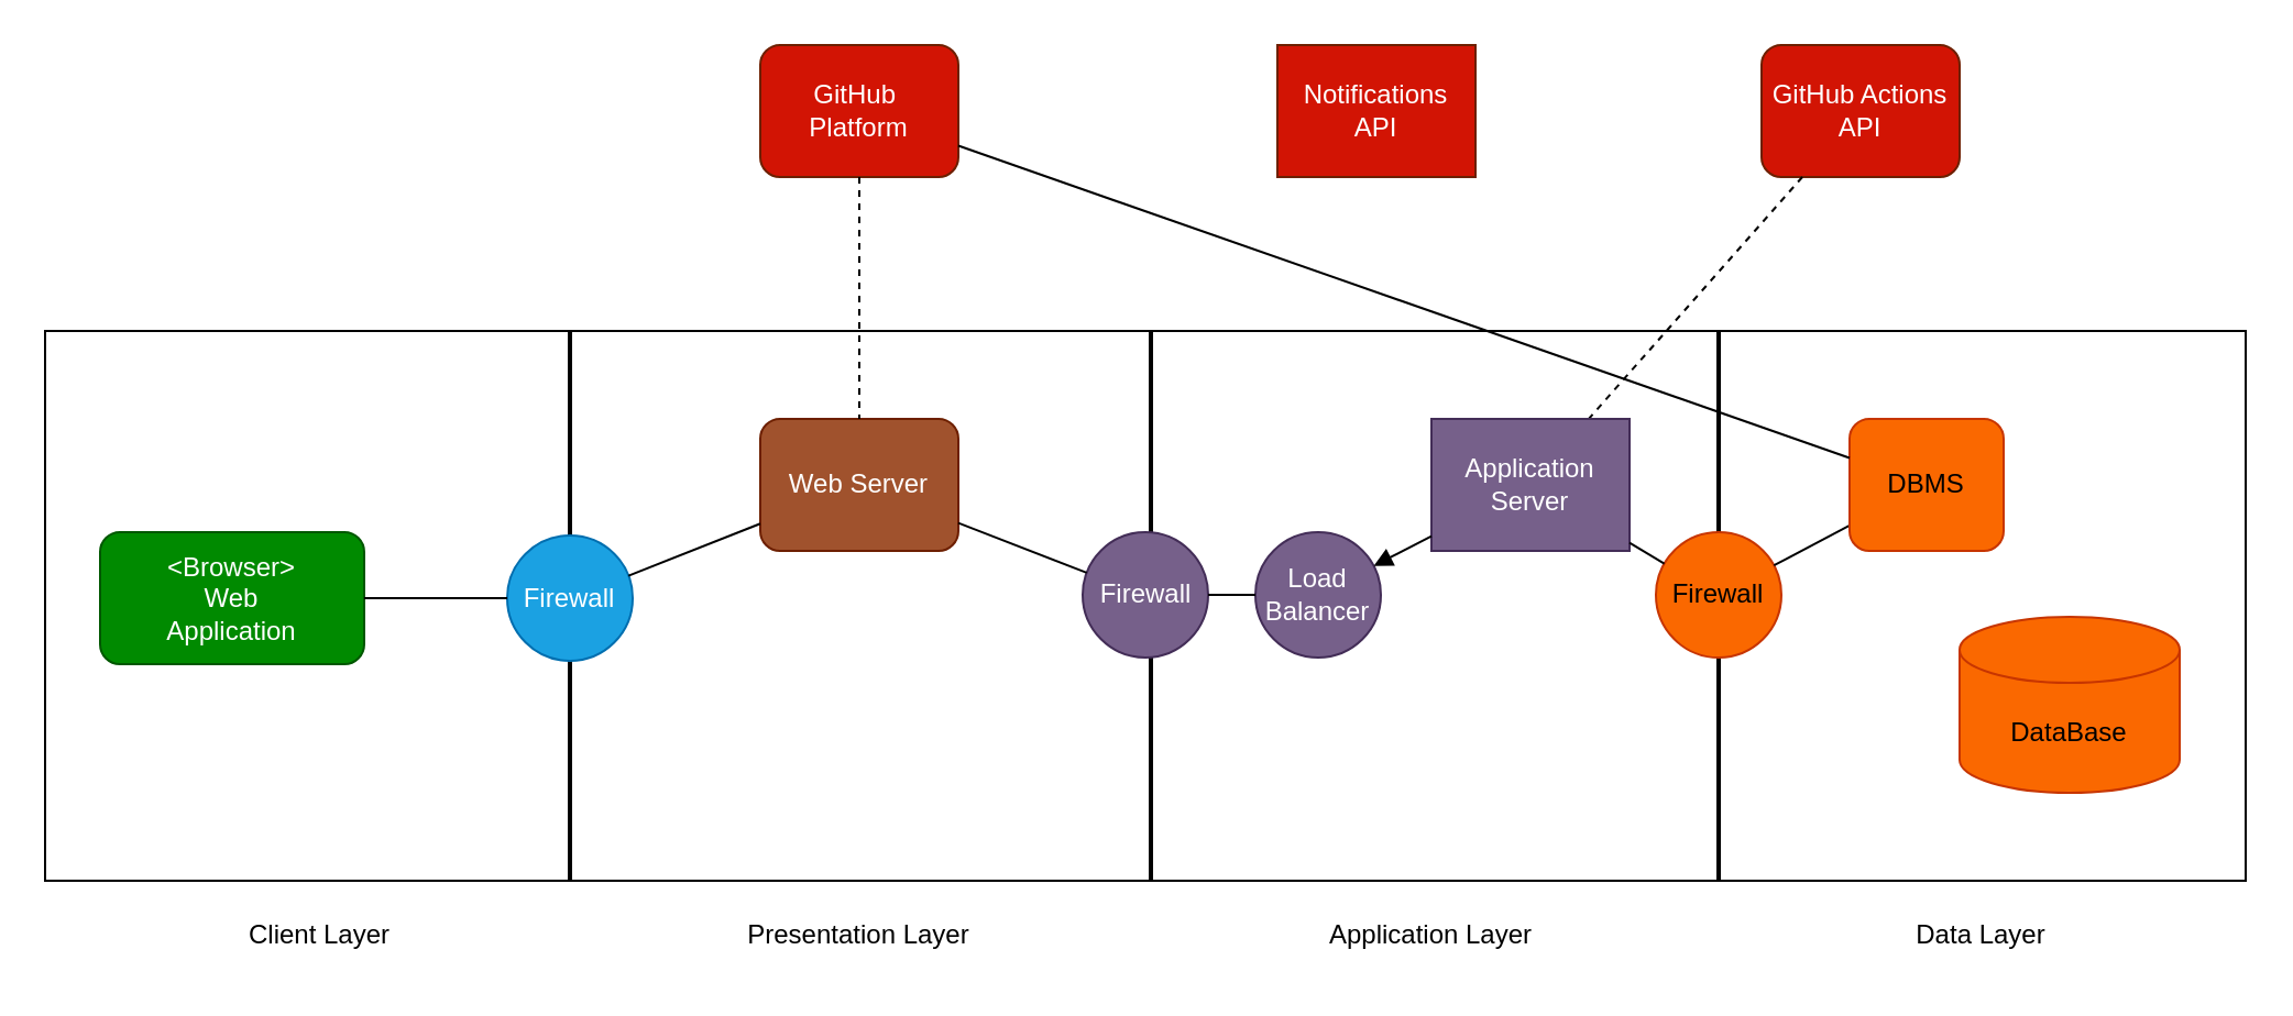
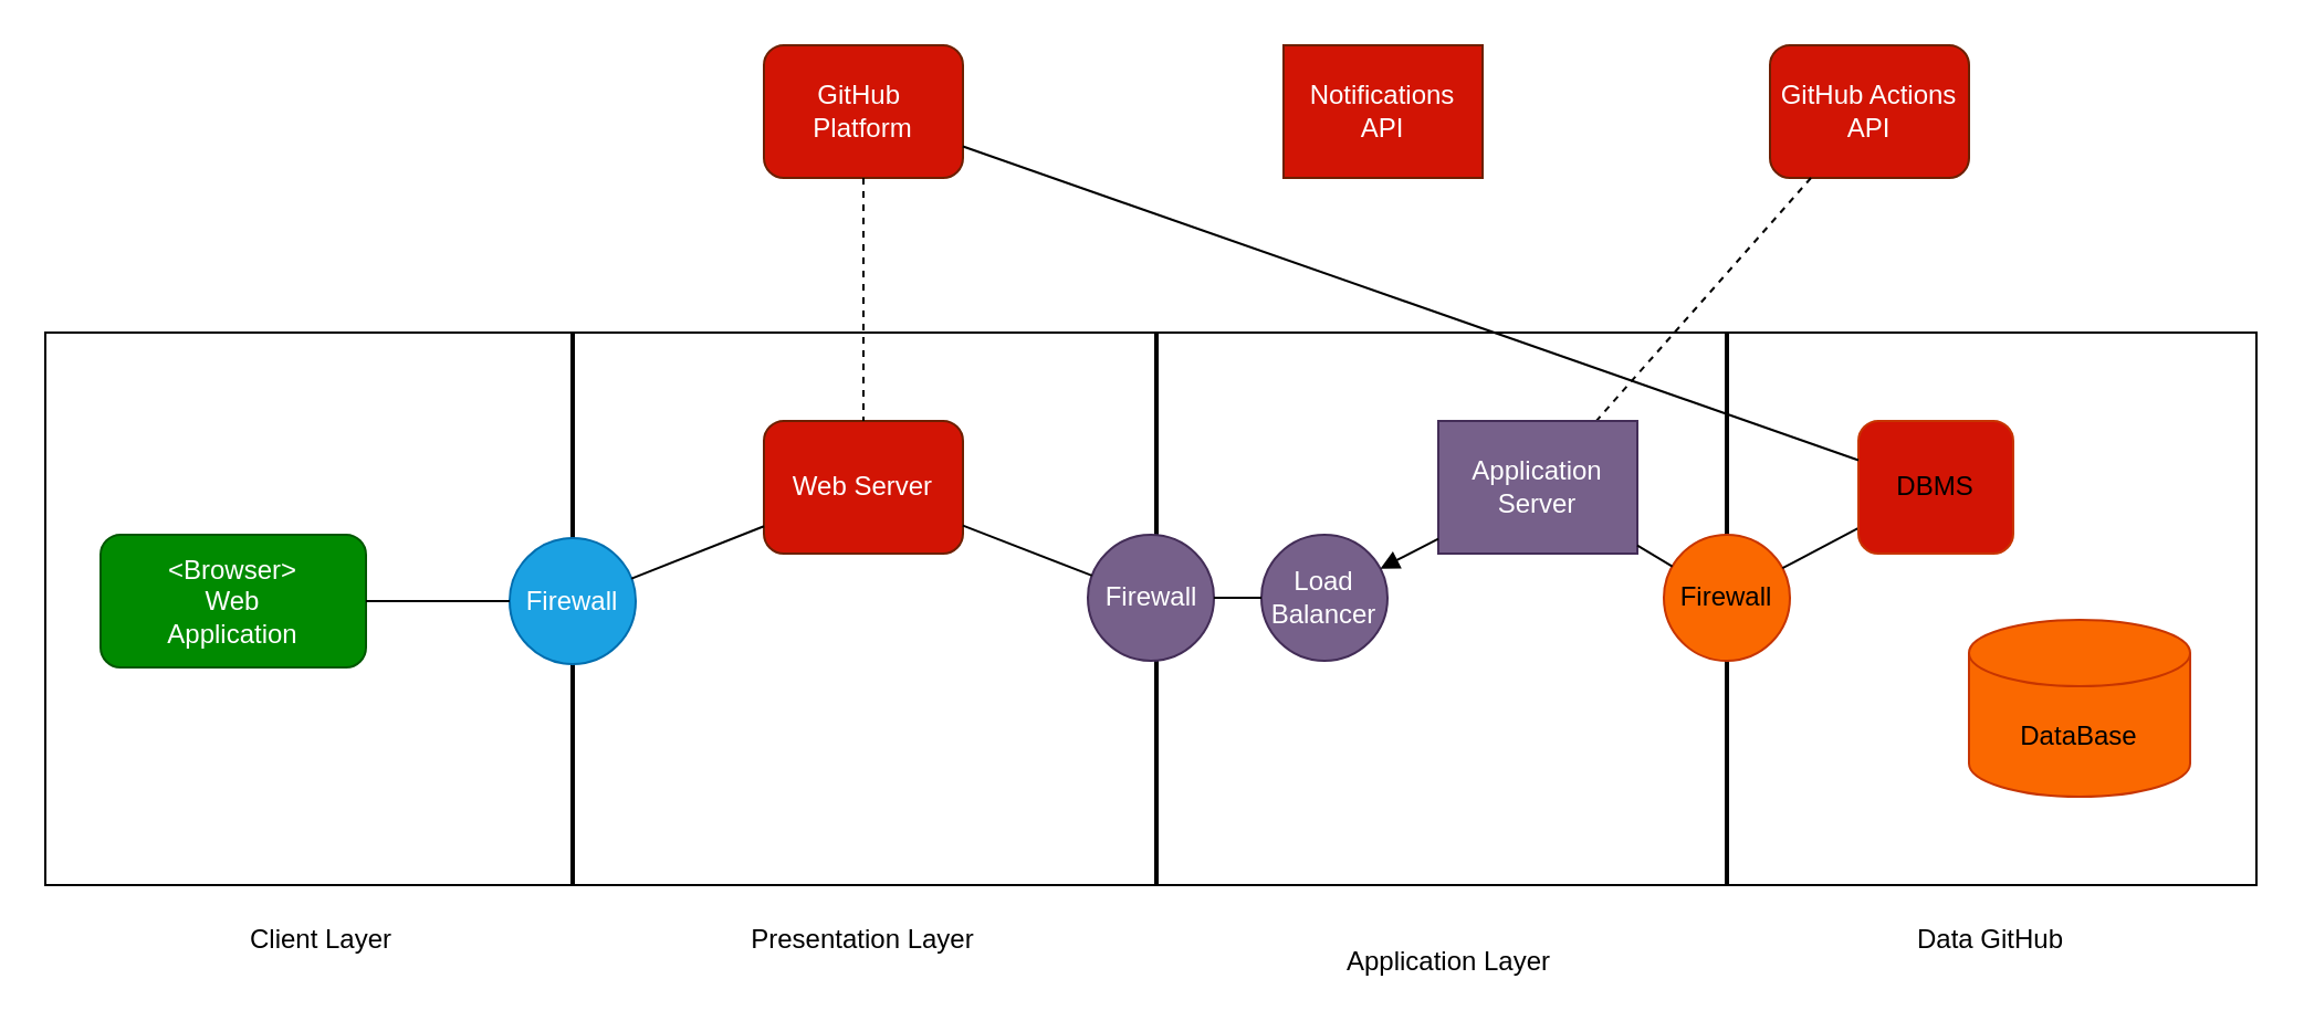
  <mxCell id="0" />
  <mxCell id="1" parent="0" />
  <mxCell id="2" value="" style="rounded=0;whiteSpace=wrap;html=1;" vertex="1" parent="1"><mxGeometry x="20" y="150" width="1000" height="250" as="geometry" /></mxCell>
  <mxCell id="3" value="" style="line;strokeWidth=2;direction=south;html=1;" vertex="1" parent="1"><mxGeometry x="257" y="150" width="3" height="250" as="geometry" /></mxCell>
  <mxCell id="4" value="" style="line;strokeWidth=2;direction=south;html=1;" vertex="1" parent="1"><mxGeometry x="521" y="150" width="3" height="250" as="geometry" /></mxCell>
  <mxCell id="5" value="" style="line;strokeWidth=2;direction=south;html=1;" vertex="1" parent="1"><mxGeometry x="779" y="150" width="3" height="250" as="geometry" /></mxCell>
  <mxCell id="6" value="&lt;div&gt;&amp;lt;Browser&amp;gt;&lt;/div&gt;&lt;div&gt;Web&lt;/div&gt;&lt;div&gt;Application&lt;br&gt;&lt;/div&gt;" style="rounded=1;whiteSpace=wrap;html=1;fillColor=#008a00;fontColor=#ffffff;strokeColor=#005700;" vertex="1" parent="1"><mxGeometry x="45" y="241.5" width="120" height="60" as="geometry" /></mxCell>
  <mxCell id="7" value="Firewall" style="ellipse;whiteSpace=wrap;html=1;aspect=fixed;fillColor=#1ba1e2;fontColor=#ffffff;strokeColor=#006EAF;" vertex="1" parent="1"><mxGeometry x="230" y="243" width="57" height="57" as="geometry" /></mxCell>
  <mxCell id="8" value="" style="endArrow=none;html=1;rounded=0;entryX=0;entryY=0.5;entryDx=0;entryDy=0;exitX=1;exitY=0.5;exitDx=0;exitDy=0;" edge="1" parent="1" source="6" target="7"><mxGeometry width="50" height="50" relative="1" as="geometry"><mxPoint x="170" y="300" as="sourcePoint" /><mxPoint x="220" y="250" as="targetPoint" /></mxGeometry></mxCell>
- <mxCell id="9" value="Web Server" style="rounded=1;whiteSpace=wrap;html=1;fillColor=#a0522d;fontColor=#ffffff;strokeColor=#6D1F00;" vertex="1" parent="1"><mxGeometry x="345" y="190" width="90" height="60" as="geometry" /></mxCell>
+ <mxCell id="9" value="Web Server" style="rounded=1;whiteSpace=wrap;html=1;fillColor=#d21404;fontColor=#ffffff;strokeColor=#6D1F00;" vertex="1" parent="1"><mxGeometry x="345" y="190" width="90" height="60" as="geometry" /></mxCell>
  <mxCell id="10" value="" style="endArrow=none;html=1;rounded=0;" edge="1" parent="1" source="7" target="9"><mxGeometry width="50" height="50" relative="1" as="geometry"><mxPoint x="300" y="271" as="sourcePoint" /><mxPoint x="380" y="272" as="targetPoint" /></mxGeometry></mxCell>
  <mxCell id="11" value="&lt;div&gt;GitHub Actions&lt;/div&gt;&lt;div&gt;API&lt;br&gt;&lt;/div&gt;" style="rounded=1;whiteSpace=wrap;html=1;fillColor=#D21404;fontColor=#ffffff;strokeColor=#6D1F00;" vertex="1" parent="1"><mxGeometry x="800" y="20" width="90" height="60" as="geometry" /></mxCell>
  <mxCell id="12" value="" style="endArrow=none;dashed=1;html=1;rounded=0;" edge="1" parent="1" source="11" target="23"><mxGeometry width="50" height="50" relative="1" as="geometry"><mxPoint x="570" y="530" as="sourcePoint" /><mxPoint x="620" y="480" as="targetPoint" /></mxGeometry></mxCell>
  <mxCell id="13" value="Client Layer" style="text;html=1;strokeColor=none;fillColor=none;align=center;verticalAlign=middle;whiteSpace=wrap;rounded=0;" vertex="1" parent="1"><mxGeometry x="100" y="410" width="90" height="30" as="geometry" /></mxCell>
  <mxCell id="14" value="Presentation Layer" style="text;html=1;strokeColor=none;fillColor=none;align=center;verticalAlign=middle;whiteSpace=wrap;rounded=0;" vertex="1" parent="1"><mxGeometry x="310" y="410" width="160" height="30" as="geometry" /></mxCell>
- <mxCell id="15" value="Application Layer" style="text;html=1;strokeColor=none;fillColor=none;align=center;verticalAlign=middle;whiteSpace=wrap;rounded=0;" vertex="1" parent="1"><mxGeometry x="570" y="410" width="160" height="30" as="geometry" /></mxCell>
- <mxCell id="16" value="Data Layer" style="text;html=1;strokeColor=none;fillColor=none;align=center;verticalAlign=middle;whiteSpace=wrap;rounded=0;" vertex="1" parent="1"><mxGeometry x="820" y="410" width="160" height="30" as="geometry" /></mxCell>
+ <mxCell id="15" value="Application Layer" style="text;html=1;strokeColor=none;fillColor=none;align=center;verticalAlign=middle;whiteSpace=wrap;rounded=0;" vertex="1" parent="1"><mxGeometry x="575" y="420" width="160" height="30" as="geometry" /></mxCell>
+ <mxCell id="16" value="Data GitHub" style="text;html=1;strokeColor=none;fillColor=none;align=center;verticalAlign=middle;whiteSpace=wrap;rounded=0;" vertex="1" parent="1"><mxGeometry x="820" y="410" width="160" height="30" as="geometry" /></mxCell>
  <mxCell id="17" value="&lt;div&gt;GitHub&amp;nbsp;&lt;/div&gt;&lt;div&gt;Platform&lt;/div&gt;" style="rounded=1;whiteSpace=wrap;html=1;fillColor=#D21404;fontColor=#ffffff;strokeColor=#6D1F00;" vertex="1" parent="1"><mxGeometry x="345" y="20" width="90" height="60" as="geometry" /></mxCell>
  <mxCell id="18" value="" style="endArrow=none;dashed=1;html=1;rounded=0;" edge="1" parent="1" source="17" target="9"><mxGeometry width="50" height="50" relative="1" as="geometry"><mxPoint x="100" y="80" as="sourcePoint" /><mxPoint x="100" y="190" as="targetPoint" /></mxGeometry></mxCell>
  <mxCell id="19" value="Firewall" style="ellipse;whiteSpace=wrap;html=1;aspect=fixed;fillColor=#76608a;fontColor=#ffffff;strokeColor=#432D57;" vertex="1" parent="1"><mxGeometry x="491.5" y="241.5" width="57" height="57" as="geometry" /></mxCell>
  <mxCell id="20" value="" style="endArrow=none;html=1;rounded=0;" edge="1" parent="1" source="19" target="9"><mxGeometry width="50" height="50" relative="1" as="geometry"><mxPoint x="425" y="270" as="sourcePoint" /><mxPoint x="470" y="250" as="targetPoint" /></mxGeometry></mxCell>
  <mxCell id="21" value="&lt;div&gt;Load&lt;/div&gt;&lt;div&gt;Balancer&lt;br&gt;&lt;/div&gt;" style="ellipse;whiteSpace=wrap;html=1;aspect=fixed;fillColor=#76608a;fontColor=#ffffff;strokeColor=#432D57;" vertex="1" parent="1"><mxGeometry x="570" y="241.5" width="57" height="57" as="geometry" /></mxCell>
  <mxCell id="22" value="" style="endArrow=none;html=1;rounded=0;" edge="1" parent="1" source="21" target="19"><mxGeometry width="50" height="50" relative="1" as="geometry"><mxPoint x="598" y="231.5" as="sourcePoint" /><mxPoint x="540" y="208.5" as="targetPoint" /></mxGeometry></mxCell>
  <mxCell id="23" value="&lt;div&gt;Application&lt;/div&gt;&lt;div&gt;Server&lt;br&gt;&lt;/div&gt;" style="whiteSpace=wrap;html=1;fillColor=#76608a;fontColor=#ffffff;strokeColor=#432D57;rounded=0;" vertex="1" parent="1"><mxGeometry x="650" y="190" width="90" height="60" as="geometry" /></mxCell>
  <mxCell id="24" value="" style="endArrow=block;html=1;rounded=0;" edge="1" parent="1" source="23" target="21"><mxGeometry width="50" height="50" relative="1" as="geometry"><mxPoint x="590" y="280" as="sourcePoint" /><mxPoint x="559" y="280" as="targetPoint" /></mxGeometry></mxCell>
  <mxCell id="25" value="Firewall" style="ellipse;whiteSpace=wrap;html=1;aspect=fixed;fillColor=#fa6800;fontColor=#000000;strokeColor=#C73500;" vertex="1" parent="1"><mxGeometry x="752" y="241.5" width="57" height="57" as="geometry" /></mxCell>
  <mxCell id="26" value="" style="endArrow=none;html=1;rounded=0;" edge="1" parent="1" source="25" target="23"><mxGeometry width="50" height="50" relative="1" as="geometry"><mxPoint x="660" y="253" as="sourcePoint" /><mxPoint x="634" y="267" as="targetPoint" /></mxGeometry></mxCell>
  <mxCell id="27" value="" style="endArrow=none;html=1;rounded=0;" edge="1" parent="1" source="28" target="25"><mxGeometry width="50" height="50" relative="1" as="geometry"><mxPoint x="840" y="270" as="sourcePoint" /><mxPoint x="634" y="267" as="targetPoint" /></mxGeometry></mxCell>
- <mxCell id="28" value="DBMS" style="rounded=1;whiteSpace=wrap;html=1;fillColor=#fa6800;fontColor=#000000;strokeColor=#C73500;" vertex="1" parent="1"><mxGeometry x="840" y="190" width="70" height="60" as="geometry" /></mxCell>
+ <mxCell id="28" value="DBMS" style="rounded=1;whiteSpace=wrap;html=1;fillColor=#d21404;fontColor=#000000;strokeColor=#C73500;" vertex="1" parent="1"><mxGeometry x="840" y="190" width="70" height="60" as="geometry" /></mxCell>
  <mxCell id="29" value="DataBase" style="shape=cylinder3;whiteSpace=wrap;html=1;boundedLbl=1;backgroundOutline=1;size=15;fillColor=#fa6800;fontColor=#000000;strokeColor=#C73500;" vertex="1" parent="1"><mxGeometry x="890" y="280" width="100" height="80" as="geometry" /></mxCell>
  <mxCell id="30" value="" style="endArrow=none;html=1;rounded=0;" edge="1" parent="1" source="28" target="17"><mxGeometry width="50" height="50" relative="1" as="geometry"><mxPoint x="295" y="271" as="sourcePoint" /><mxPoint x="355" y="248" as="targetPoint" /></mxGeometry></mxCell>
  <mxCell id="31" value="Notifications&lt;div&gt;API&lt;br&gt;&lt;/div&gt;" style="whiteSpace=wrap;html=1;fillColor=#D21404;fontColor=#ffffff;strokeColor=#6D1F00;rounded=0;" vertex="1" parent="1"><mxGeometry x="580" y="20" width="90" height="60" as="geometry" /></mxCell>
